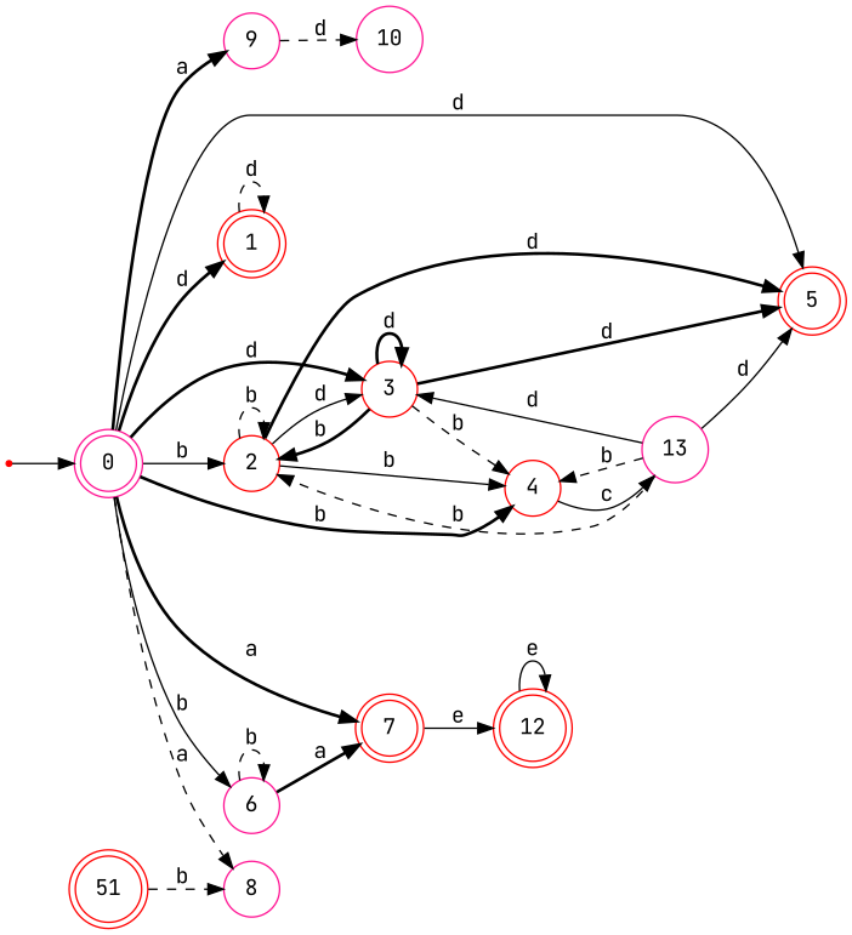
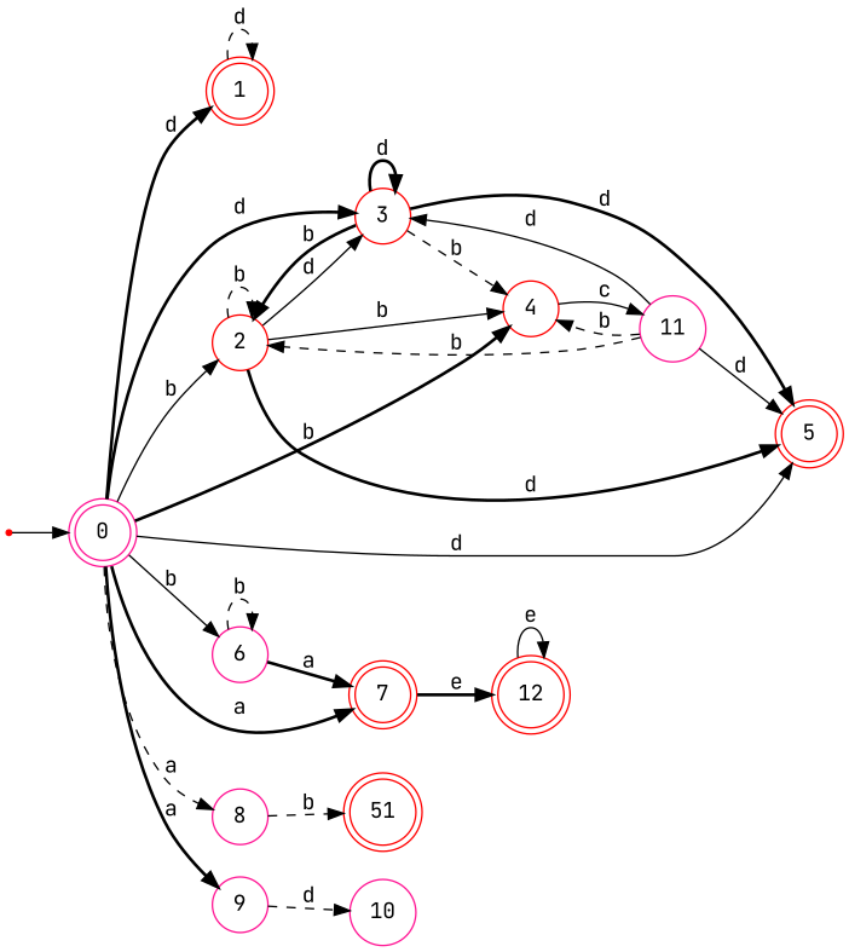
  digraph {
    fontname="JetBrains Mono"
    rankdir=LR
    node [color=red fontname="JetBrains Mono" shape=circle]
    edge [fontname="JetBrains Mono" style=bold]
    dummy0 [shape=point]
    0 [color=deeppink shape=doublecircle]
    1 [shape=doublecircle]
    2
    3
    4
    5 [shape=doublecircle]
    6 [color=deeppink]
    7 [shape=doublecircle]
    8 [color=deeppink]
    9 [color=deeppink]
-   13 [color=deeppink]
+   13 [color=deeppink label=11]
    12 [shape=doublecircle]
    n14 [label=51 shape=doublecircle]
    10 [color=deeppink]
    dummy0 -> 0 [style=solid]
    0 -> 1 [label=d]
    0 -> 2 [label=b style=solid]
    0 -> 3 [label=d]
    0 -> 4 [label=b]
    0 -> 5 [label=d style=solid]
    0 -> 6 [label=b style=solid]
    0 -> 7 [label=a]
    0 -> 8 [label=a style=dashed]
    0 -> 9 [label=a]
    1 -> 1 [label=d style=dashed]
    2 -> 2 [label=b style=dashed]
    2 -> 3 [label=d style=solid]
    2 -> 4 [label=b style=solid]
    2 -> 5 [label=d]
    3 -> 2 [label=b]
    3 -> 3 [label=d]
    3 -> 4 [label=b style=dashed]
    3 -> 5 [label=d]
    4 -> 13 [label=c style=solid]
    6 -> 6 [label=b style=dashed]
    6 -> 7 [label=a]
-   7 -> 12 [label=e style=solid]
-   n14 -> 8 [label=b style=dashed]
+   7 -> 12 [label=e]
+   8 -> n14 [label=b style=dashed]
    9 -> 10 [label=d style=dashed]
    13 -> 2 [label=b style=dashed]
    13 -> 3 [label=d style=solid]
    13 -> 4 [label=b style=dashed]
    13 -> 5 [label=d style=solid]
    12 -> 12 [label=e style=solid]
  }
